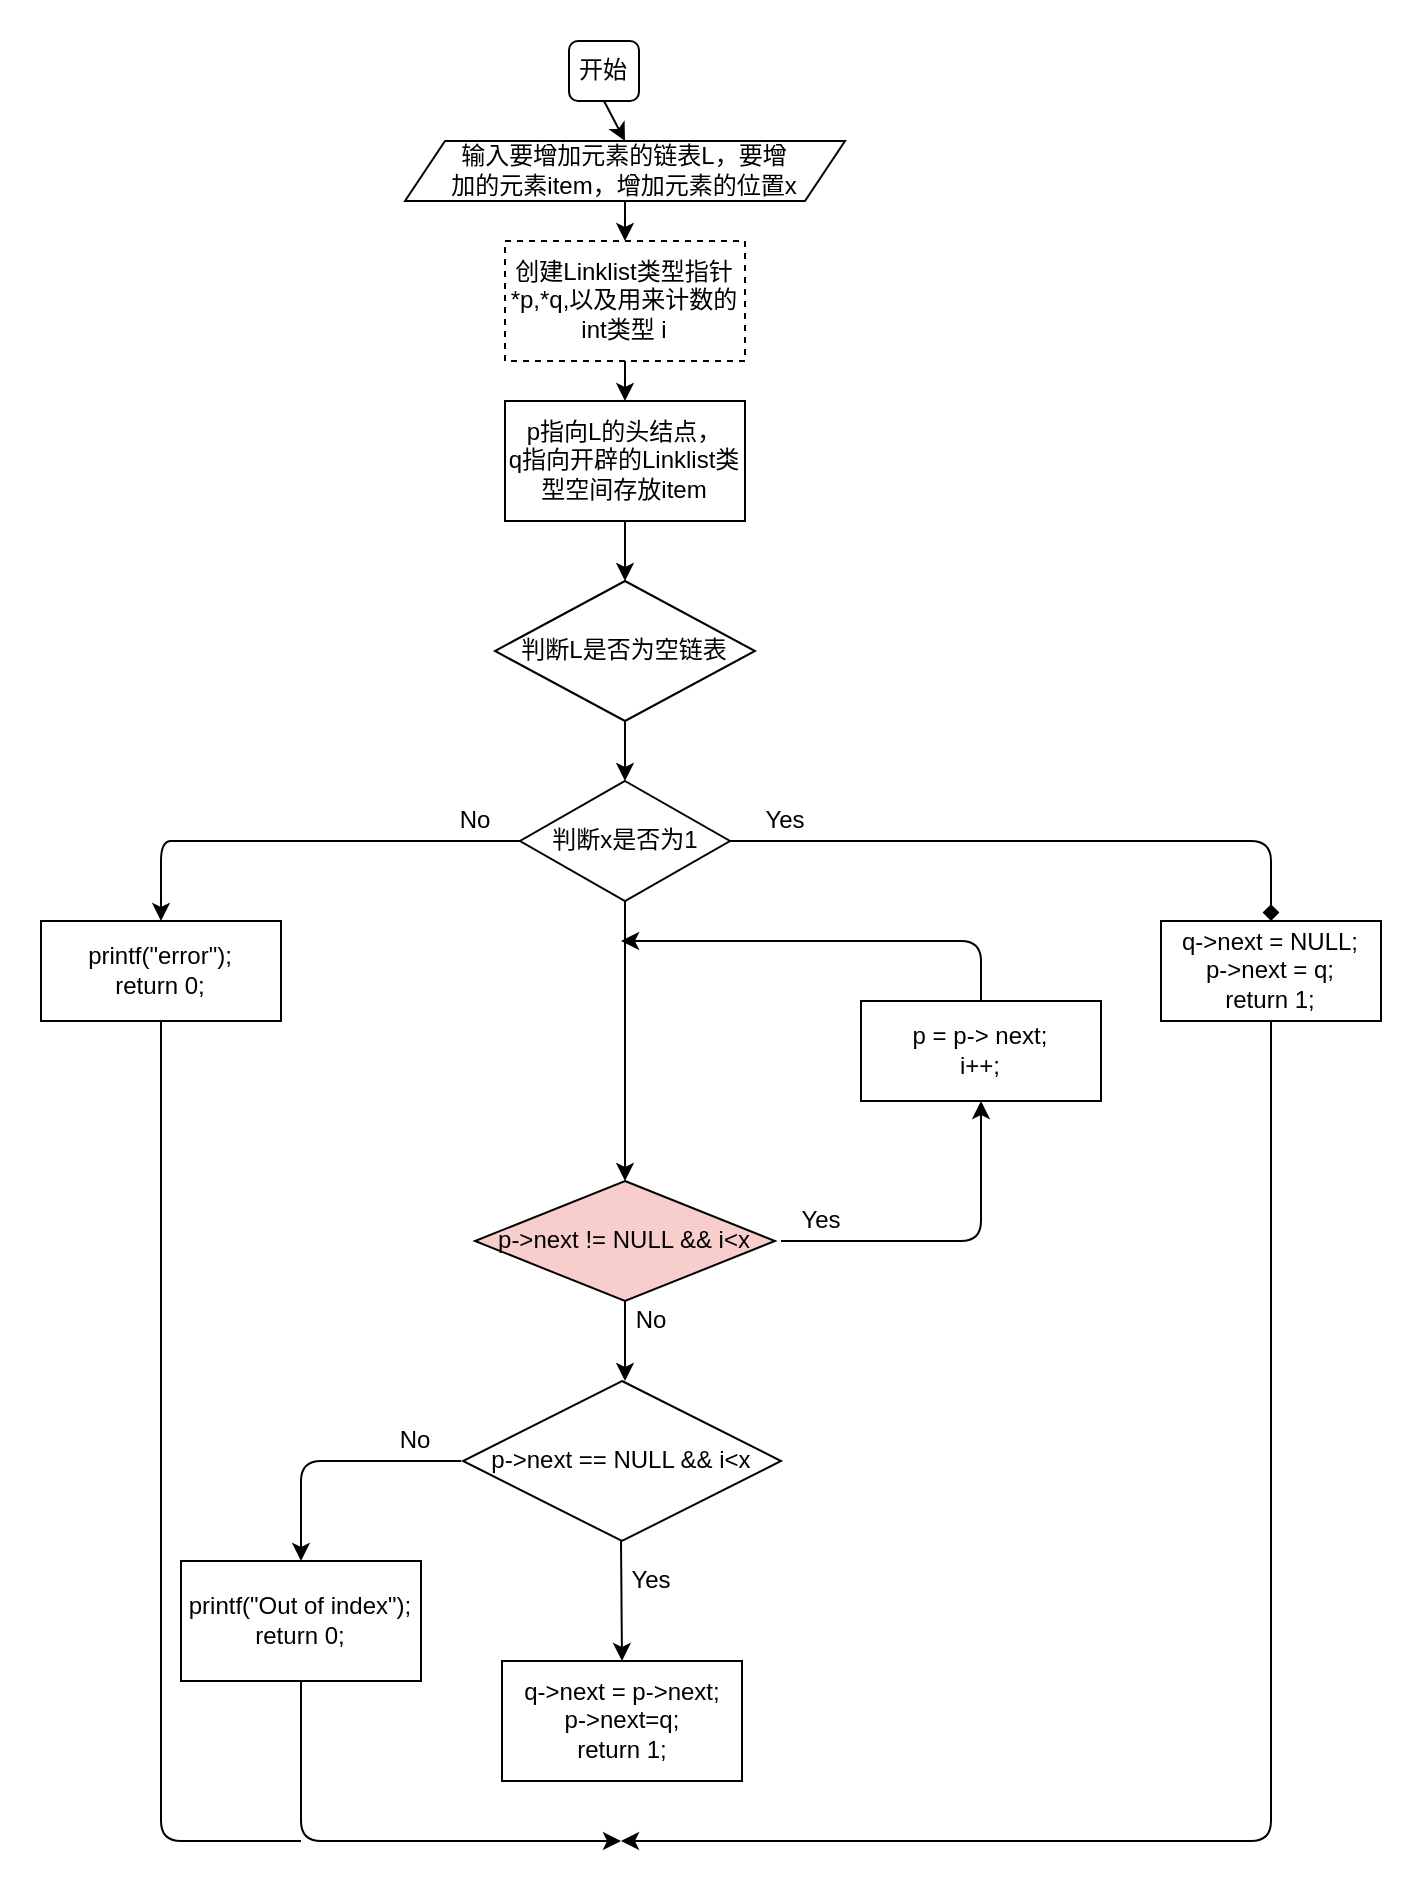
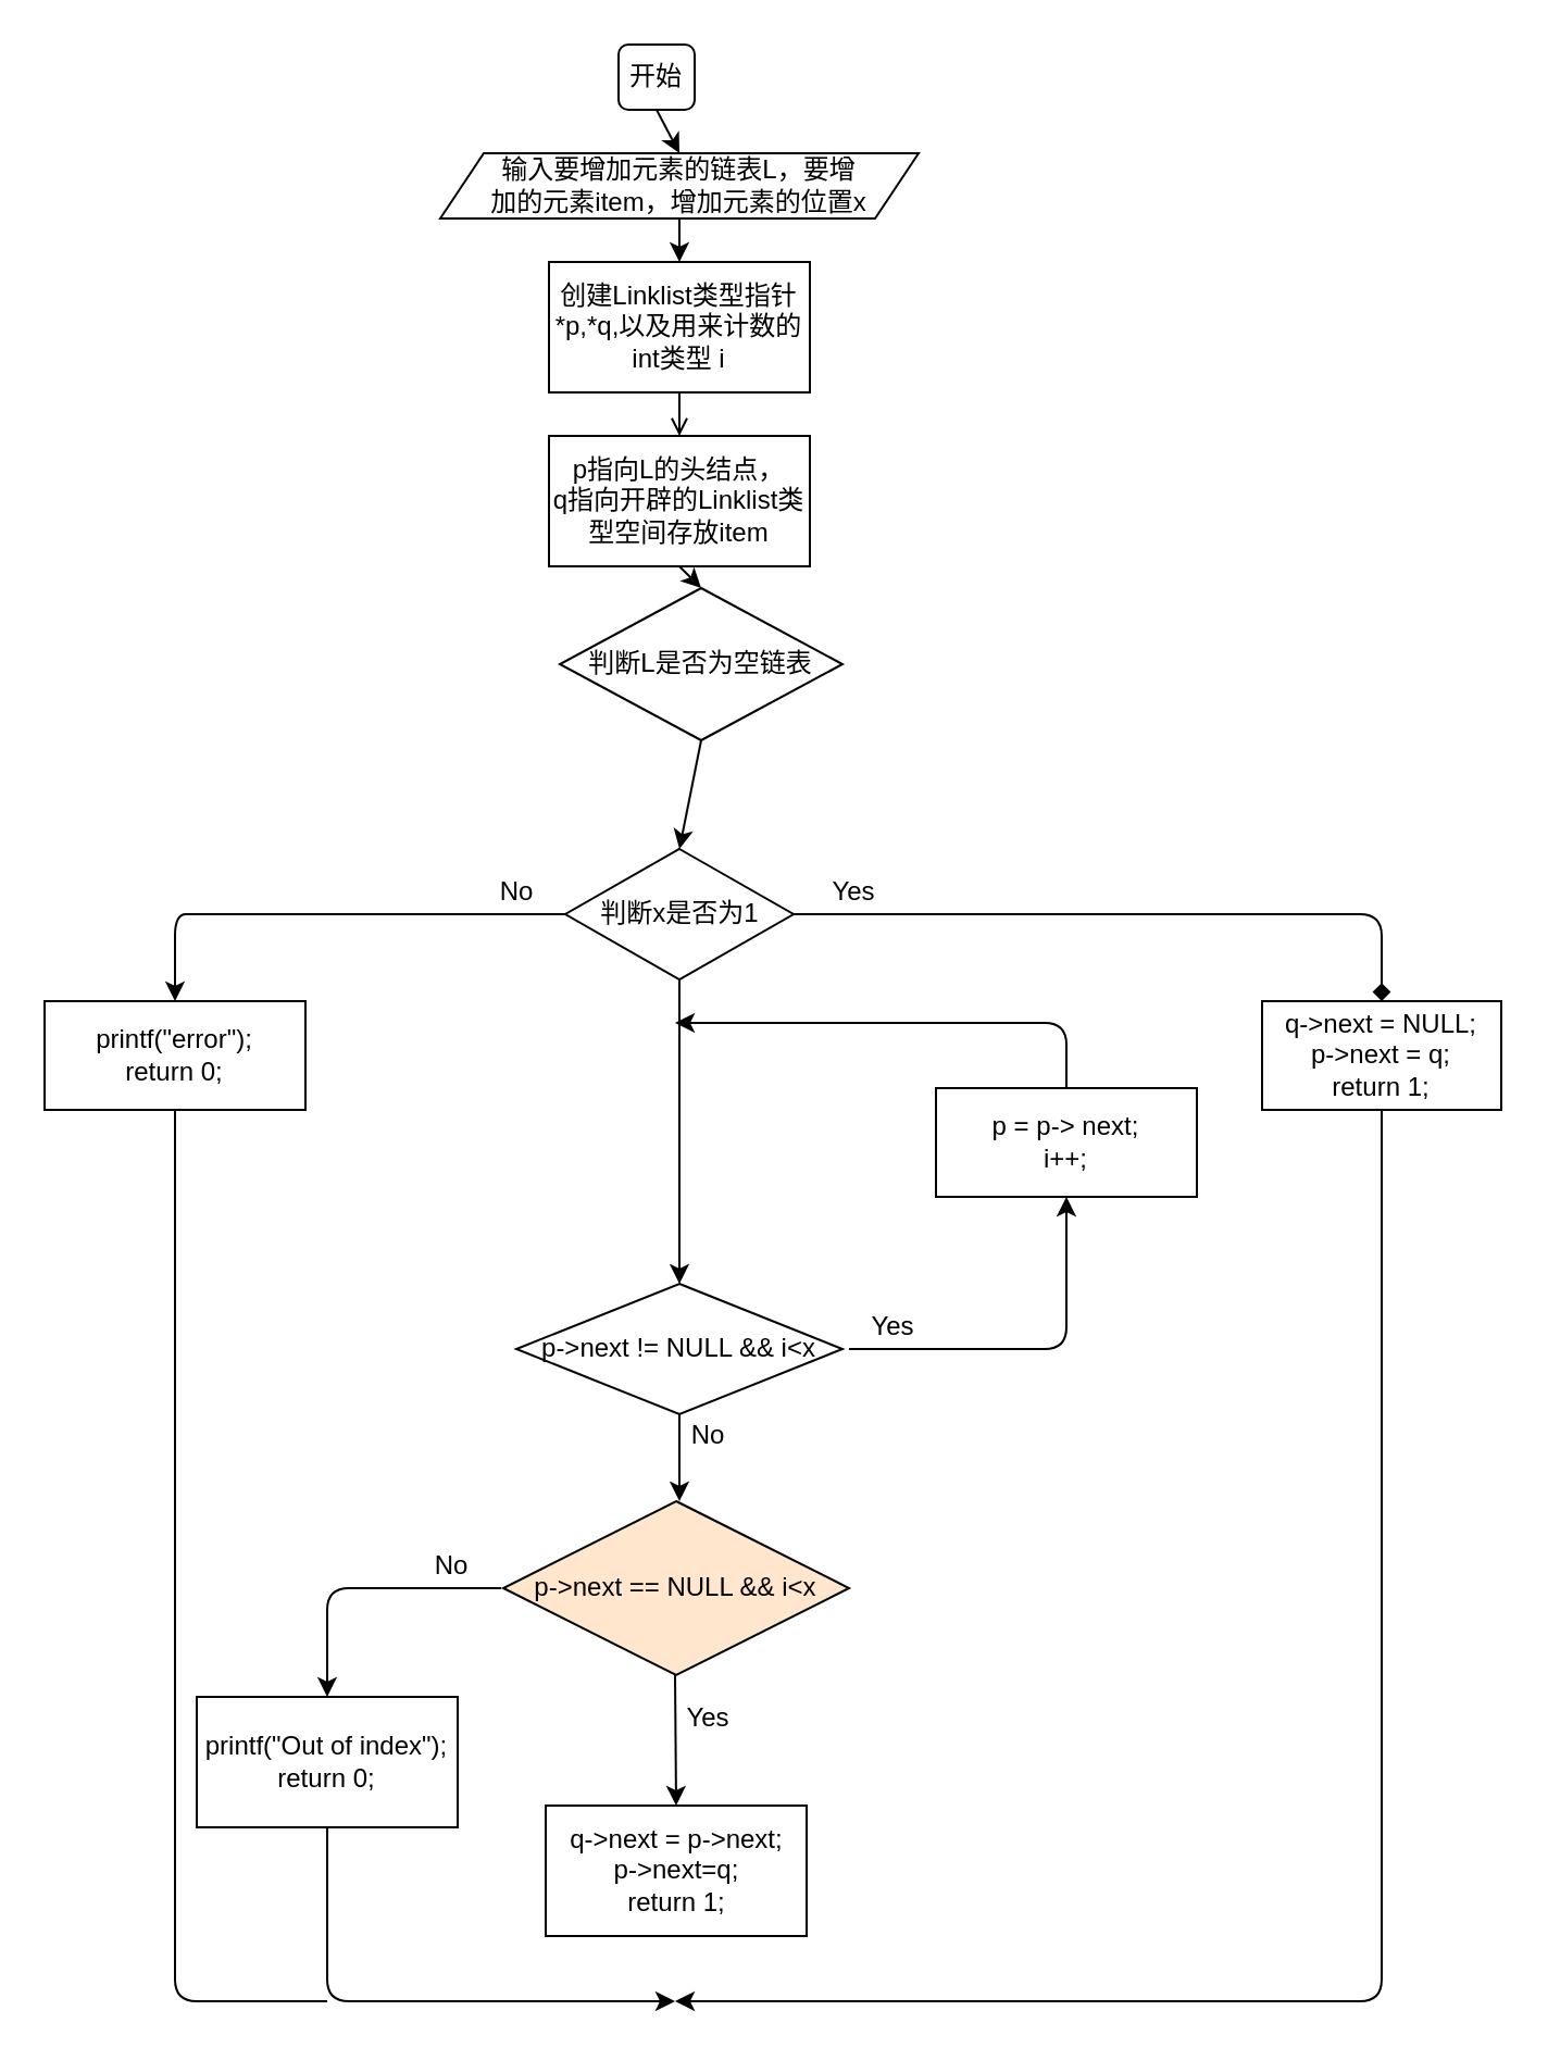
  <mxCell id="0" />
  <mxCell id="1" parent="0" />
  <mxCell id="2" value="开始" style="rounded=1;whiteSpace=wrap;html=1;" vertex="1" parent="1"><mxGeometry x="284" y="20" width="35" height="30" as="geometry" /></mxCell>
  <mxCell id="3" value="输入要增加元素的链表L，要增&lt;br&gt;加的元素item，增加元素的位置x" style="shape=parallelogram;perimeter=parallelogramPerimeter;whiteSpace=wrap;html=1;fixedSize=1;" vertex="1" parent="1"><mxGeometry x="202" y="70" width="220" height="30" as="geometry" /></mxCell>
- <mxCell id="4" value="创建Linklist类型指针*p,*q,以及用来计数的int类型 i" style="rounded=0;whiteSpace=wrap;html=1;dashed=1;" vertex="1" parent="1"><mxGeometry x="252" y="120" width="120" height="60" as="geometry" /></mxCell>
+ <mxCell id="4" value="创建Linklist类型指针*p,*q,以及用来计数的int类型 i" style="rounded=0;whiteSpace=wrap;html=1;" vertex="1" parent="1"><mxGeometry x="252" y="120" width="120" height="60" as="geometry" /></mxCell>
  <mxCell id="5" value="p指向L的头结点，&lt;br&gt;q指向开辟的Linklist类型空间存放item" style="rounded=0;whiteSpace=wrap;html=1;" vertex="1" parent="1"><mxGeometry x="252" y="200" width="120" height="60" as="geometry" /></mxCell>
- <mxCell id="6" value="判断L是否为空链表" style="rhombus;whiteSpace=wrap;html=1;" vertex="1" parent="1"><mxGeometry x="247" y="290" width="130" height="70" as="geometry" /></mxCell>
+ <mxCell id="6" value="判断L是否为空链表" style="rhombus;whiteSpace=wrap;html=1;" vertex="1" parent="1"><mxGeometry x="257" y="270" width="130" height="70" as="geometry" /></mxCell>
  <mxCell id="7" value="判断x是否为1" style="rhombus;whiteSpace=wrap;html=1;" vertex="1" parent="1"><mxGeometry x="259.5" y="390" width="105" height="60" as="geometry" /></mxCell>
  <mxCell id="8" value="q-&amp;gt;next = NULL;&lt;br&gt;p-&amp;gt;next = q;&lt;br&gt;return 1;" style="rounded=0;whiteSpace=wrap;html=1;" vertex="1" parent="1"><mxGeometry x="580" y="460" width="110" height="50" as="geometry" /></mxCell>
  <mxCell id="9" value="printf(&quot;error&quot;);&lt;br&gt;return 0;" style="rounded=0;whiteSpace=wrap;html=1;" vertex="1" parent="1"><mxGeometry x="20" y="460" width="120" height="50" as="geometry" /></mxCell>
- <mxCell id="10" value="p-&amp;gt;next != NULL &amp;amp;&amp;amp; i&amp;lt;x" style="rhombus;whiteSpace=wrap;html=1;fillColor=#f8cecc;" vertex="1" parent="1"><mxGeometry x="237" y="590" width="150" height="60" as="geometry" /></mxCell>
+ <mxCell id="10" value="p-&amp;gt;next != NULL &amp;amp;&amp;amp; i&amp;lt;x" style="rhombus;whiteSpace=wrap;html=1;" vertex="1" parent="1"><mxGeometry x="237" y="590" width="150" height="60" as="geometry" /></mxCell>
  <mxCell id="11" value="p = p-&amp;gt; next;&lt;br&gt;i++;" style="rounded=0;whiteSpace=wrap;html=1;" vertex="1" parent="1"><mxGeometry x="430" y="500" width="120" height="50" as="geometry" /></mxCell>
- <mxCell id="12" value="p-&amp;gt;next == NULL &amp;amp;&amp;amp; i&amp;lt;x" style="rhombus;whiteSpace=wrap;html=1;" vertex="1" parent="1"><mxGeometry x="231" y="690" width="159" height="80" as="geometry" /></mxCell>
+ <mxCell id="12" value="p-&amp;gt;next == NULL &amp;amp;&amp;amp; i&amp;lt;x" style="rhombus;whiteSpace=wrap;html=1;fillColor=#ffe6cc;" vertex="1" parent="1"><mxGeometry x="231" y="690" width="159" height="80" as="geometry" /></mxCell>
  <mxCell id="13" value="printf(&quot;Out of index&quot;);&lt;br&gt;return 0;" style="rounded=0;whiteSpace=wrap;html=1;" vertex="1" parent="1"><mxGeometry x="90" y="780" width="120" height="60" as="geometry" /></mxCell>
  <mxCell id="14" value="q-&amp;gt;next = p-&amp;gt;next;&lt;br&gt;p-&amp;gt;next=q;&lt;br&gt;return 1;" style="rounded=0;whiteSpace=wrap;html=1;" vertex="1" parent="1"><mxGeometry x="250.5" y="830" width="120" height="60" as="geometry" /></mxCell>
  <mxCell id="15" value="" style="endArrow=classic;html=1;exitX=0.5;exitY=1;exitDx=0;exitDy=0;entryX=0.5;entryY=0;entryDx=0;entryDy=0;" edge="1" parent="1" source="2" target="3"><mxGeometry width="50" height="50" relative="1" as="geometry"><mxPoint x="310" y="240" as="sourcePoint" /><mxPoint x="360" y="190" as="targetPoint" /></mxGeometry></mxCell>
  <mxCell id="16" value="" style="endArrow=classic;html=1;exitX=0.5;exitY=1;exitDx=0;exitDy=0;entryX=0.5;entryY=0;entryDx=0;entryDy=0;" edge="1" parent="1" source="3" target="4"><mxGeometry width="50" height="50" relative="1" as="geometry"><mxPoint x="310" y="240" as="sourcePoint" /><mxPoint x="360" y="190" as="targetPoint" /></mxGeometry></mxCell>
- <mxCell id="17" value="" style="endArrow=classic;html=1;exitX=0.5;exitY=1;exitDx=0;exitDy=0;entryX=0.5;entryY=0;entryDx=0;entryDy=0;" edge="1" parent="1" source="4" target="5"><mxGeometry width="50" height="50" relative="1" as="geometry"><mxPoint x="310" y="240" as="sourcePoint" /><mxPoint x="360" y="190" as="targetPoint" /></mxGeometry></mxCell>
+ <mxCell id="17" value="" style="endArrow=open;html=1;exitX=0.5;exitY=1;exitDx=0;exitDy=0;entryX=0.5;entryY=0;entryDx=0;entryDy=0;" edge="1" parent="1" source="4" target="5"><mxGeometry width="50" height="50" relative="1" as="geometry"><mxPoint x="310" y="240" as="sourcePoint" /><mxPoint x="360" y="190" as="targetPoint" /></mxGeometry></mxCell>
  <mxCell id="18" value="" style="endArrow=classic;html=1;exitX=0.5;exitY=1;exitDx=0;exitDy=0;entryX=0.5;entryY=0;entryDx=0;entryDy=0;" edge="1" parent="1" source="5" target="6"><mxGeometry width="50" height="50" relative="1" as="geometry"><mxPoint x="310" y="240" as="sourcePoint" /><mxPoint x="360" y="190" as="targetPoint" /></mxGeometry></mxCell>
  <mxCell id="19" value="" style="endArrow=classic;html=1;exitX=0.5;exitY=1;exitDx=0;exitDy=0;" edge="1" parent="1" source="6"><mxGeometry width="50" height="50" relative="1" as="geometry"><mxPoint x="310" y="240" as="sourcePoint" /><mxPoint x="312" y="390" as="targetPoint" /></mxGeometry></mxCell>
  <mxCell id="20" value="" style="endArrow=diamond;html=1;entryX=0.5;entryY=0;entryDx=0;entryDy=0;exitX=1;exitY=0.5;exitDx=0;exitDy=0;" edge="1" parent="1" source="7" target="8"><mxGeometry width="50" height="50" relative="1" as="geometry"><mxPoint x="310" y="380" as="sourcePoint" /><mxPoint x="360" y="330" as="targetPoint" /><Array as="points"><mxPoint x="635" y="420" /></Array></mxGeometry></mxCell>
  <mxCell id="21" value="" style="endArrow=classic;html=1;exitX=0.5;exitY=1;exitDx=0;exitDy=0;entryX=0.5;entryY=0;entryDx=0;entryDy=0;" edge="1" parent="1" source="7" target="10"><mxGeometry width="50" height="50" relative="1" as="geometry"><mxPoint x="310" y="510" as="sourcePoint" /><mxPoint x="360" y="460" as="targetPoint" /></mxGeometry></mxCell>
  <mxCell id="22" value="" style="endArrow=classic;html=1;exitX=0;exitY=0.5;exitDx=0;exitDy=0;entryX=0.5;entryY=0;entryDx=0;entryDy=0;" edge="1" parent="1" source="7" target="9"><mxGeometry width="50" height="50" relative="1" as="geometry"><mxPoint x="310" y="510" as="sourcePoint" /><mxPoint x="360" y="460" as="targetPoint" /><Array as="points"><mxPoint x="100" y="420" /><mxPoint x="80" y="420" /></Array></mxGeometry></mxCell>
  <mxCell id="23" value="" style="endArrow=classic;html=1;" edge="1" parent="1"><mxGeometry width="50" height="50" relative="1" as="geometry"><mxPoint x="390" y="620" as="sourcePoint" /><mxPoint x="490" y="550" as="targetPoint" /><Array as="points"><mxPoint x="490" y="620" /></Array></mxGeometry></mxCell>
  <mxCell id="24" value="" style="endArrow=classic;html=1;exitX=0.5;exitY=0;exitDx=0;exitDy=0;" edge="1" parent="1" source="11"><mxGeometry width="50" height="50" relative="1" as="geometry"><mxPoint x="310" y="510" as="sourcePoint" /><mxPoint x="310" y="470" as="targetPoint" /><Array as="points"><mxPoint x="490" y="470" /></Array></mxGeometry></mxCell>
  <mxCell id="25" value="Yes" style="text;html=1;align=center;verticalAlign=middle;resizable=0;points=[];autosize=1;strokeColor=none;fillColor=none;" vertex="1" parent="1"><mxGeometry x="372" y="400" width="40" height="20" as="geometry" /></mxCell>
  <mxCell id="26" value="No" style="text;html=1;align=center;verticalAlign=middle;resizable=0;points=[];autosize=1;strokeColor=none;fillColor=none;" vertex="1" parent="1"><mxGeometry x="222" y="400" width="30" height="20" as="geometry" /></mxCell>
  <mxCell id="27" value="Yes" style="text;html=1;align=center;verticalAlign=middle;resizable=0;points=[];autosize=1;strokeColor=none;fillColor=none;" vertex="1" parent="1"><mxGeometry x="390" y="600" width="40" height="20" as="geometry" /></mxCell>
  <mxCell id="28" value="" style="endArrow=classic;html=1;exitX=0.5;exitY=1;exitDx=0;exitDy=0;" edge="1" parent="1" source="10"><mxGeometry width="50" height="50" relative="1" as="geometry"><mxPoint x="310" y="600" as="sourcePoint" /><mxPoint x="312" y="690" as="targetPoint" /></mxGeometry></mxCell>
  <mxCell id="29" value="" style="endArrow=classic;html=1;entryX=0.5;entryY=0;entryDx=0;entryDy=0;" edge="1" parent="1" target="14"><mxGeometry width="50" height="50" relative="1" as="geometry"><mxPoint x="310" y="770" as="sourcePoint" /><mxPoint x="360" y="700" as="targetPoint" /></mxGeometry></mxCell>
  <mxCell id="30" value="No" style="text;html=1;align=center;verticalAlign=middle;resizable=0;points=[];autosize=1;strokeColor=none;fillColor=none;" vertex="1" parent="1"><mxGeometry x="310" y="650" width="30" height="20" as="geometry" /></mxCell>
  <mxCell id="31" value="" style="endArrow=classic;html=1;entryX=0.5;entryY=0;entryDx=0;entryDy=0;" edge="1" parent="1" target="13"><mxGeometry width="50" height="50" relative="1" as="geometry"><mxPoint x="230" y="730" as="sourcePoint" /><mxPoint x="360" y="700" as="targetPoint" /><Array as="points"><mxPoint x="150" y="730" /></Array></mxGeometry></mxCell>
  <mxCell id="32" value="Yes" style="text;html=1;align=center;verticalAlign=middle;resizable=0;points=[];autosize=1;strokeColor=none;fillColor=none;" vertex="1" parent="1"><mxGeometry x="305" y="780" width="40" height="20" as="geometry" /></mxCell>
  <mxCell id="33" value="No" style="text;html=1;align=center;verticalAlign=middle;resizable=0;points=[];autosize=1;strokeColor=none;fillColor=none;" vertex="1" parent="1"><mxGeometry x="192" y="710" width="30" height="20" as="geometry" /></mxCell>
  <mxCell id="34" value="" style="endArrow=classic;html=1;exitX=0.5;exitY=1;exitDx=0;exitDy=0;" edge="1" parent="1" source="13"><mxGeometry width="50" height="50" relative="1" as="geometry"><mxPoint x="310" y="710" as="sourcePoint" /><mxPoint x="310" y="920" as="targetPoint" /><Array as="points"><mxPoint x="150" y="920" /></Array></mxGeometry></mxCell>
  <mxCell id="35" value="" style="endArrow=none;html=1;exitX=0.5;exitY=1;exitDx=0;exitDy=0;" edge="1" parent="1" source="9"><mxGeometry width="50" height="50" relative="1" as="geometry"><mxPoint x="310" y="740" as="sourcePoint" /><mxPoint x="150" y="920" as="targetPoint" /><Array as="points"><mxPoint x="80" y="920" /></Array></mxGeometry></mxCell>
  <mxCell id="36" value="" style="endArrow=classic;html=1;exitX=0.5;exitY=1;exitDx=0;exitDy=0;" edge="1" parent="1" source="8"><mxGeometry width="50" height="50" relative="1" as="geometry"><mxPoint x="310" y="740" as="sourcePoint" /><mxPoint x="310" y="920" as="targetPoint" /><Array as="points"><mxPoint x="635" y="920" /></Array></mxGeometry></mxCell>
